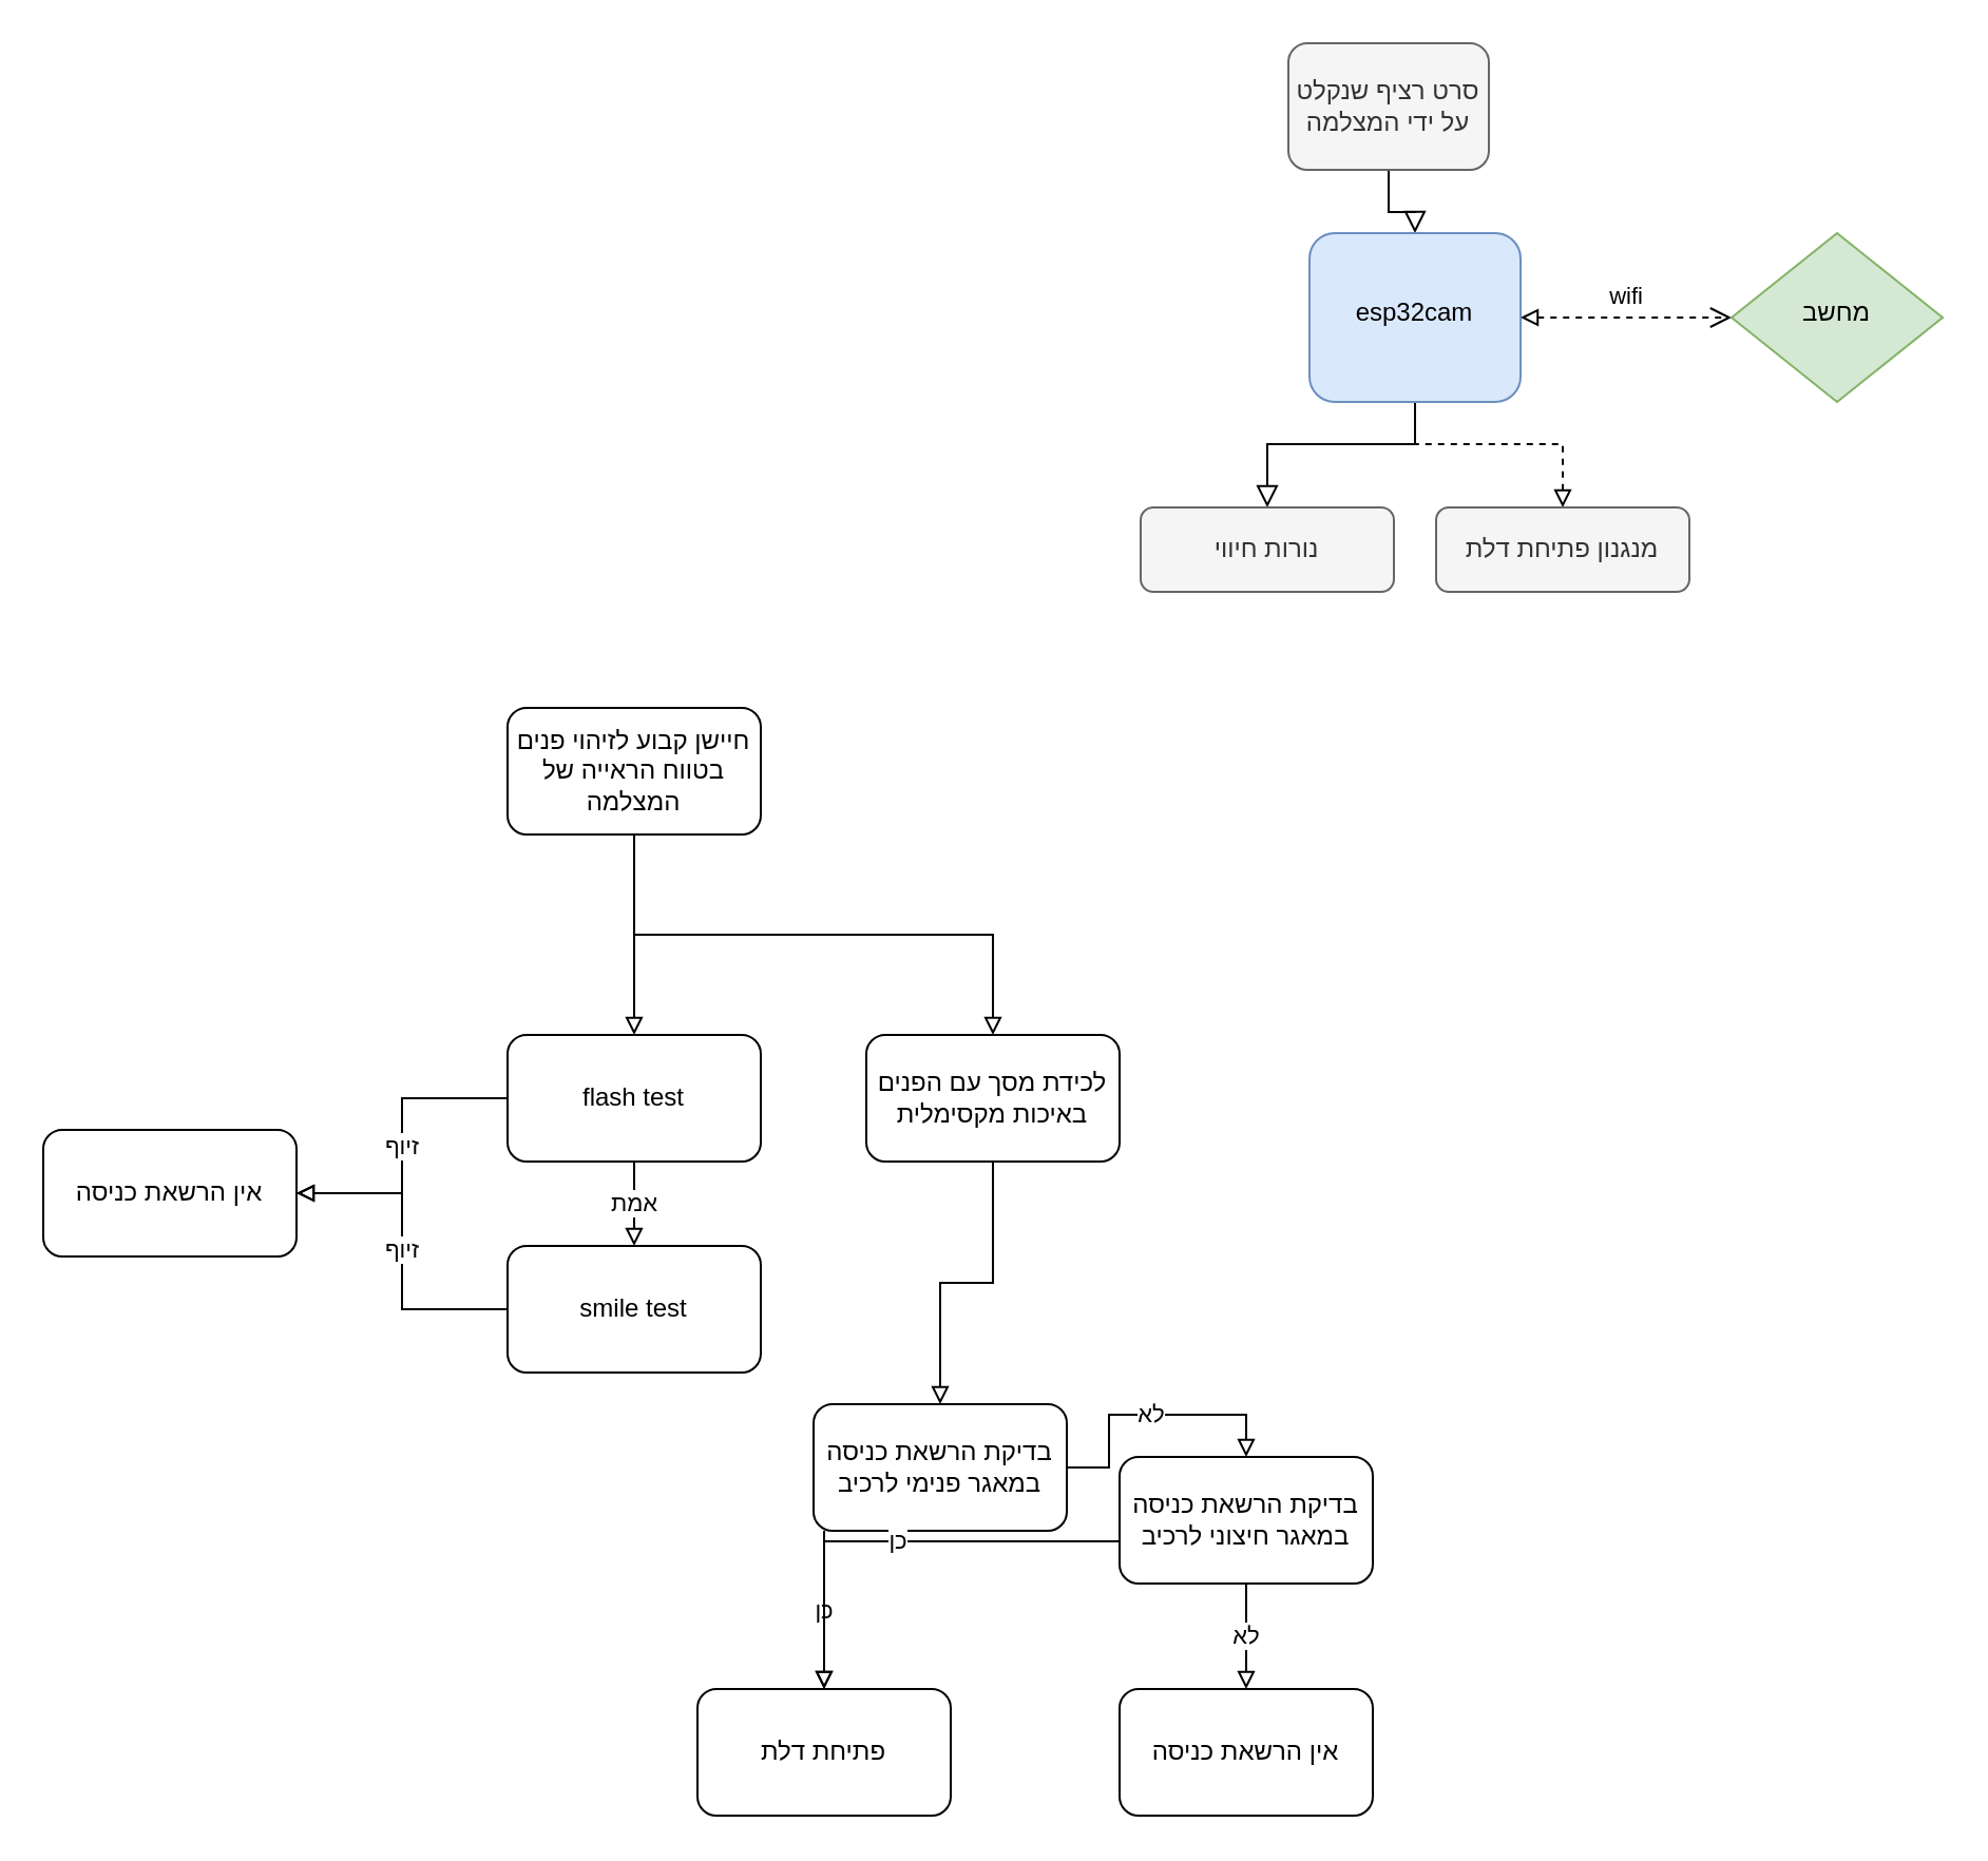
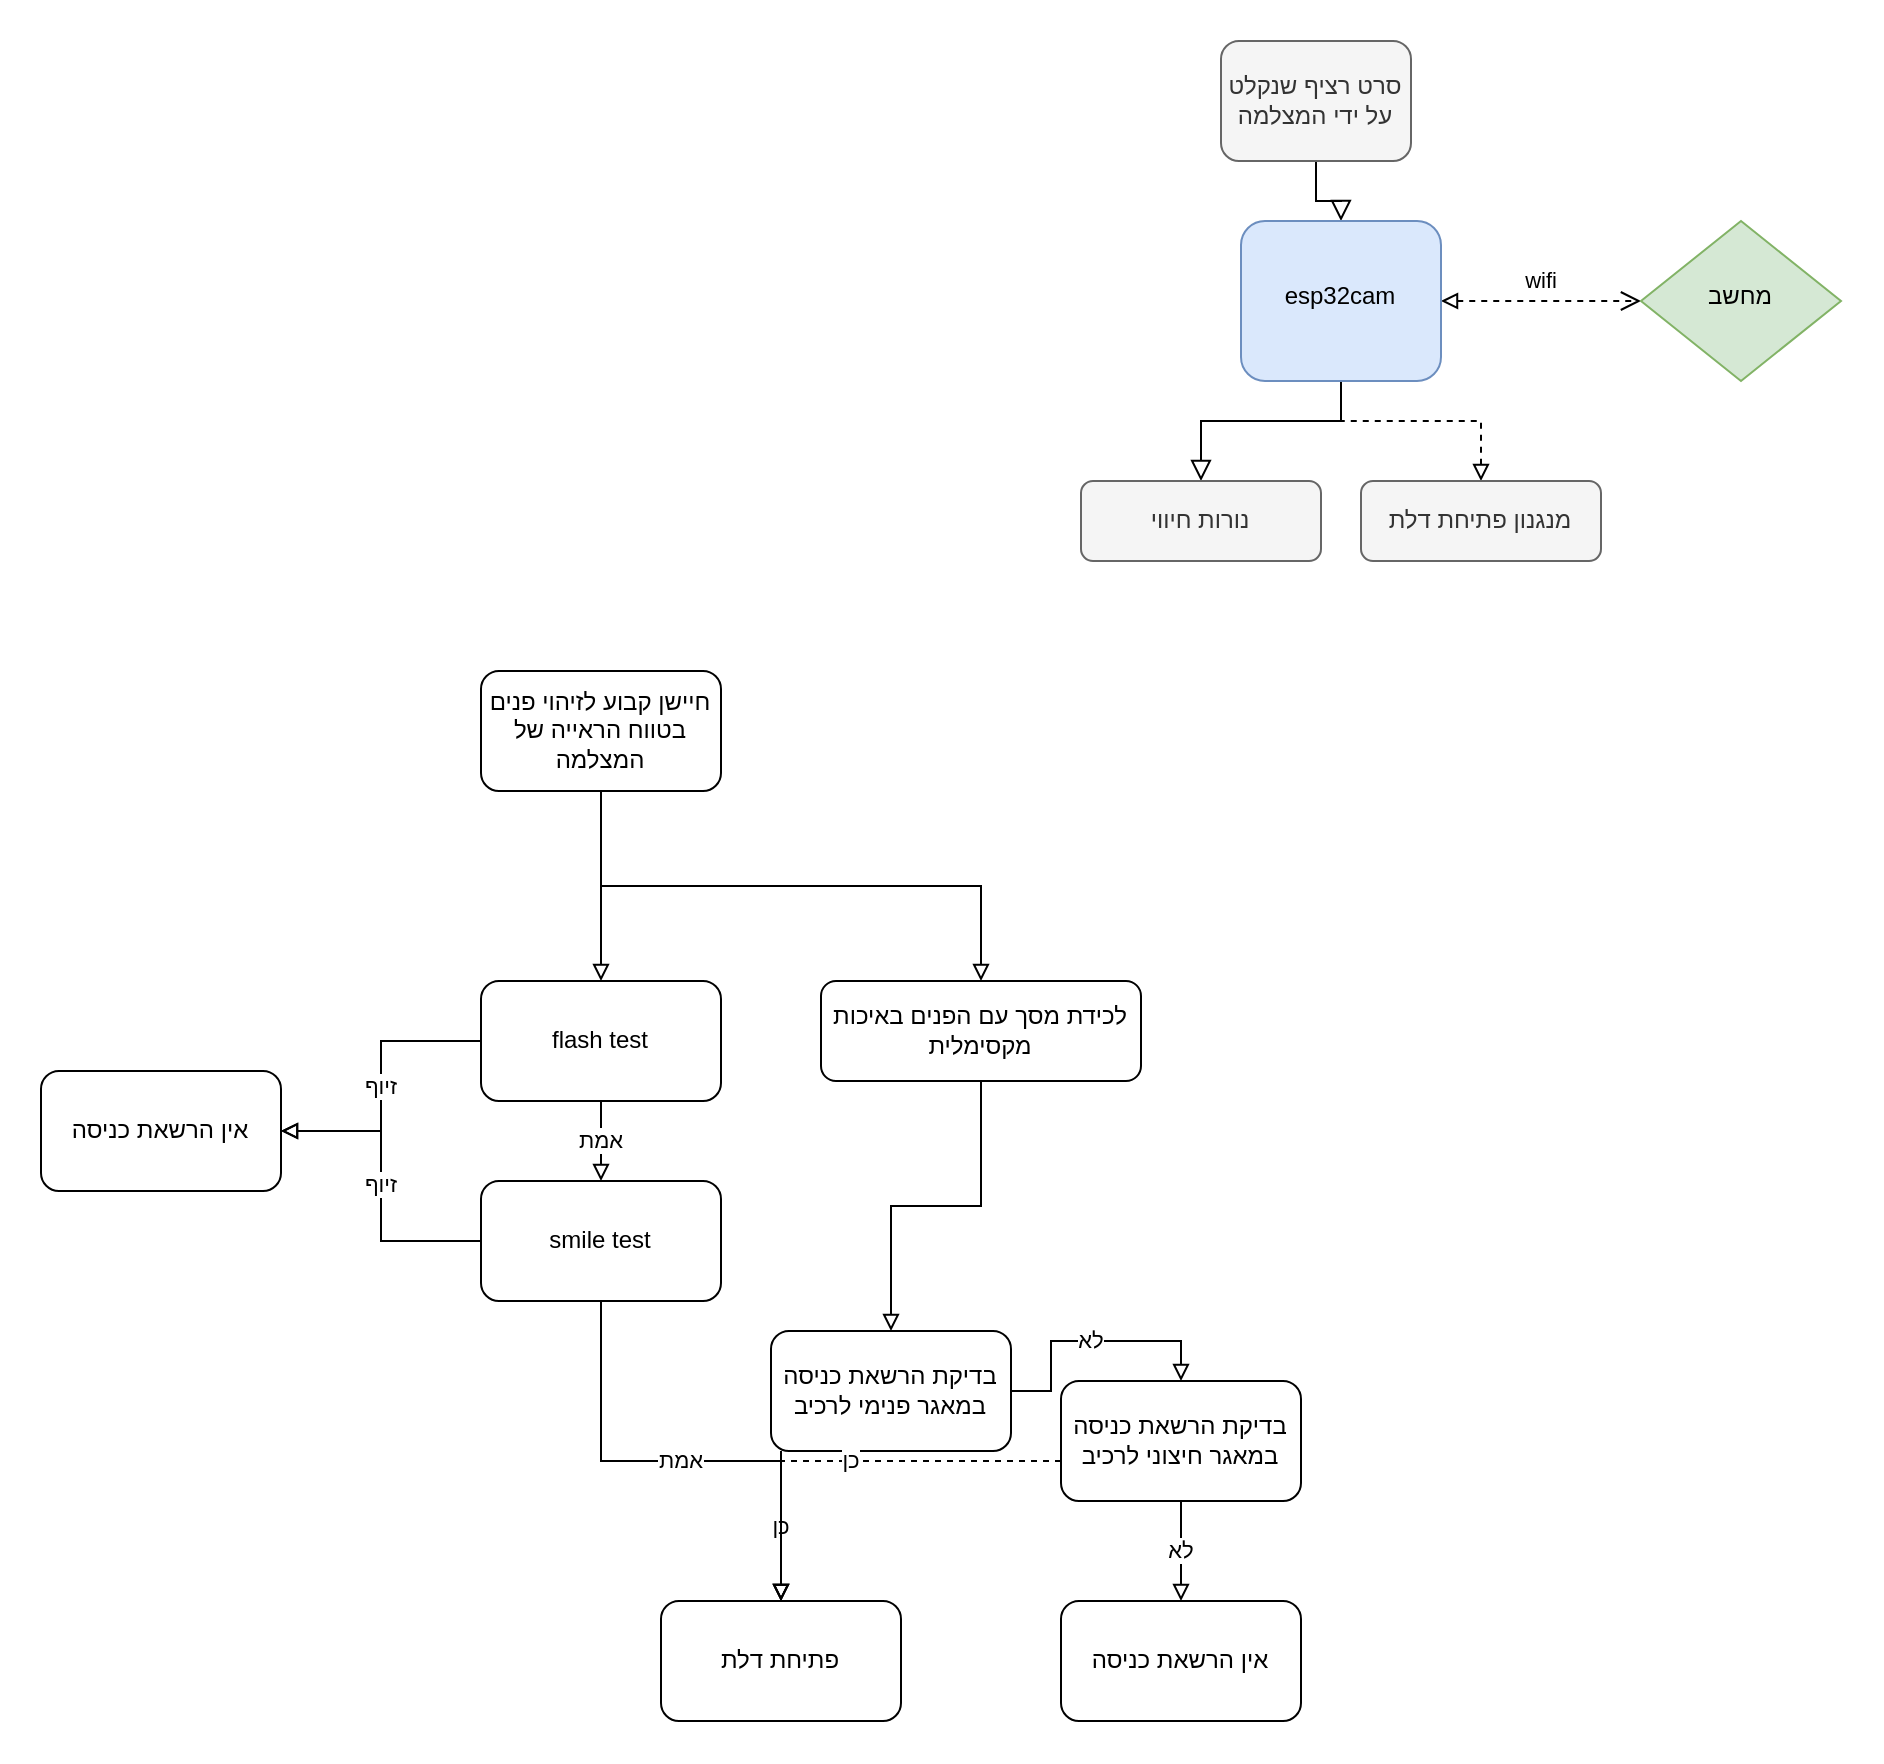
  <mxCell id="0" />
  <mxCell id="1" parent="0" />
  <mxCell id="2" value="" style="rounded=0;html=1;jettySize=auto;orthogonalLoop=1;fontSize=11;endArrow=block;endFill=0;endSize=8;strokeWidth=1;shadow=0;labelBackgroundColor=none;edgeStyle=orthogonalEdgeStyle;" parent="1" source="3" target="6" edge="1"><mxGeometry relative="1" as="geometry" /></mxCell>
  <mxCell id="3" value="סרט רציף שנקלט על ידי המצלמה" style="rounded=1;whiteSpace=wrap;html=1;fontSize=12;glass=0;strokeWidth=1;shadow=0;fillColor=#f5f5f5;fontColor=#333333;strokeColor=#666666;" parent="1" vertex="1"><mxGeometry x="610" y="20" width="95" height="60" as="geometry" /></mxCell>
  <mxCell id="4" value="" style="rounded=0;html=1;jettySize=auto;orthogonalLoop=1;fontSize=11;endArrow=block;endFill=0;endSize=8;strokeWidth=1;shadow=0;labelBackgroundColor=none;edgeStyle=orthogonalEdgeStyle;entryX=0.5;entryY=0;entryDx=0;entryDy=0;" parent="1" source="6" target="7" edge="1"><mxGeometry y="20" relative="1" as="geometry"><mxPoint as="offset" /><mxPoint x="600" y="230" as="targetPoint" /><Array as="points"><mxPoint x="670" y="210" /><mxPoint x="600" y="210" /></Array></mxGeometry></mxCell>
  <mxCell id="5" value="wifi" style="edgeStyle=orthogonalEdgeStyle;rounded=0;html=1;jettySize=auto;orthogonalLoop=1;fontSize=11;endArrow=open;endFill=0;endSize=8;strokeWidth=1;shadow=0;labelBackgroundColor=none;startArrow=block;startFill=0;entryX=0;entryY=0.5;entryDx=0;entryDy=0;dashed=1;" parent="1" source="6" target="8" edge="1"><mxGeometry y="10" relative="1" as="geometry"><mxPoint as="offset" /><mxPoint x="770" y="150" as="targetPoint" /></mxGeometry></mxCell>
  <mxCell id="6" value="esp32cam" style="whiteSpace=wrap;html=1;shadow=0;fontFamily=Helvetica;fontSize=12;align=center;strokeWidth=1;spacing=6;spacingTop=-4;fillColor=#dae8fc;strokeColor=#6c8ebf;rounded=1;" parent="1" vertex="1"><mxGeometry x="620" y="110" width="100" height="80" as="geometry" /></mxCell>
  <mxCell id="7" value="&lt;div&gt;נורות חיווי&lt;/div&gt;" style="rounded=1;whiteSpace=wrap;html=1;fontSize=12;glass=0;strokeWidth=1;shadow=0;fillColor=#f5f5f5;fontColor=#333333;strokeColor=#666666;" parent="1" vertex="1"><mxGeometry x="540" y="240" width="120" height="40" as="geometry" /></mxCell>
  <mxCell id="8" value="מחשב" style="rhombus;whiteSpace=wrap;html=1;shadow=0;fontFamily=Helvetica;fontSize=12;align=center;strokeWidth=1;spacing=6;spacingTop=-4;fillColor=#d5e8d4;strokeColor=#82b366;" vertex="1" parent="1"><mxGeometry x="820" y="110" width="100" height="80" as="geometry" /></mxCell>
  <mxCell id="9" style="edgeStyle=orthogonalEdgeStyle;rounded=0;orthogonalLoop=1;jettySize=auto;html=1;entryX=0.5;entryY=1;entryDx=0;entryDy=0;endArrow=none;endFill=0;startArrow=block;startFill=0;dashed=1;" edge="1" parent="1" source="10" target="6"><mxGeometry relative="1" as="geometry"><mxPoint x="670" y="210" as="targetPoint" /><Array as="points"><mxPoint x="740" y="210" /><mxPoint x="670" y="210" /></Array></mxGeometry></mxCell>
  <mxCell id="10" value="מנגנון פתיחת דלת" style="rounded=1;whiteSpace=wrap;html=1;fontSize=12;glass=0;strokeWidth=1;shadow=0;fillColor=#f5f5f5;fontColor=#333333;strokeColor=#666666;" vertex="1" parent="1"><mxGeometry x="680" y="240" width="120" height="40" as="geometry" /></mxCell>
  <mxCell id="11" style="edgeStyle=orthogonalEdgeStyle;rounded=0;orthogonalLoop=1;jettySize=auto;html=1;exitX=0.5;exitY=1;exitDx=0;exitDy=0;startArrow=none;startFill=0;endArrow=block;endFill=0;" edge="1" parent="1" source="13" target="18"><mxGeometry relative="1" as="geometry" /></mxCell>
  <mxCell id="12" style="edgeStyle=orthogonalEdgeStyle;rounded=0;orthogonalLoop=1;jettySize=auto;html=1;exitX=0.5;exitY=1;exitDx=0;exitDy=0;entryX=0.5;entryY=0;entryDx=0;entryDy=0;startArrow=none;startFill=0;endArrow=block;endFill=0;" edge="1" parent="1" source="13" target="15"><mxGeometry relative="1" as="geometry" /></mxCell>
  <mxCell id="13" value="חיישן קבוע לזיהוי פנים בטווח הראייה של המצלמה" style="rounded=1;whiteSpace=wrap;html=1;" vertex="1" parent="1"><mxGeometry x="240" y="335" width="120" height="60" as="geometry" /></mxCell>
  <mxCell id="14" style="edgeStyle=orthogonalEdgeStyle;rounded=0;orthogonalLoop=1;jettySize=auto;html=1;entryX=0.5;entryY=0;entryDx=0;entryDy=0;startArrow=none;startFill=0;endArrow=block;endFill=0;" edge="1" parent="1" source="15" target="21"><mxGeometry relative="1" as="geometry" /></mxCell>
- <mxCell id="15" value="לכידת מסך עם הפנים באיכות מקסימלית" style="rounded=1;whiteSpace=wrap;html=1;" vertex="1" parent="1"><mxGeometry x="410" y="490" width="120" height="60" as="geometry" /></mxCell>
+ <mxCell id="15" value="לכידת מסך עם הפנים באיכות מקסימלית" style="rounded=1;whiteSpace=wrap;html=1;" vertex="1" parent="1"><mxGeometry x="410" y="490" width="160" height="50" as="geometry" /></mxCell>
  <mxCell id="16" value="אמת" style="edgeStyle=orthogonalEdgeStyle;rounded=0;orthogonalLoop=1;jettySize=auto;html=1;startArrow=none;startFill=0;endArrow=block;endFill=0;" edge="1" parent="1" source="18" target="24"><mxGeometry relative="1" as="geometry" /></mxCell>
  <mxCell id="17" value="זיוף" style="edgeStyle=orthogonalEdgeStyle;rounded=0;orthogonalLoop=1;jettySize=auto;html=1;entryX=1;entryY=0.5;entryDx=0;entryDy=0;startArrow=none;startFill=0;endArrow=block;endFill=0;" edge="1" parent="1" source="18" target="30"><mxGeometry relative="1" as="geometry" /></mxCell>
  <mxCell id="18" value="flash test" style="rounded=1;whiteSpace=wrap;html=1;" vertex="1" parent="1"><mxGeometry x="240" y="490" width="120" height="60" as="geometry" /></mxCell>
  <mxCell id="19" value="כן" style="edgeStyle=orthogonalEdgeStyle;rounded=0;orthogonalLoop=1;jettySize=auto;html=1;startArrow=none;startFill=0;endArrow=block;endFill=0;" edge="1" parent="1" source="21"><mxGeometry relative="1" as="geometry"><mxPoint x="390" y="800" as="targetPoint" /><Array as="points"><mxPoint x="470" y="670" /><mxPoint x="390" y="670" /></Array></mxGeometry></mxCell>
  <mxCell id="20" value="לא" style="edgeStyle=orthogonalEdgeStyle;rounded=0;orthogonalLoop=1;jettySize=auto;html=1;entryX=0.5;entryY=0;entryDx=0;entryDy=0;startArrow=none;startFill=0;endArrow=block;endFill=0;" edge="1" parent="1" source="21" target="28"><mxGeometry relative="1" as="geometry" /></mxCell>
  <mxCell id="21" value="בדיקת הרשאת כניסה במאגר פנימי לרכיב" style="rounded=1;whiteSpace=wrap;html=1;" vertex="1" parent="1"><mxGeometry x="385" y="665" width="120" height="60" as="geometry" /></mxCell>
  <mxCell id="22" value="זיוף" style="edgeStyle=orthogonalEdgeStyle;rounded=0;orthogonalLoop=1;jettySize=auto;html=1;exitX=0;exitY=0.5;exitDx=0;exitDy=0;entryX=1;entryY=0.5;entryDx=0;entryDy=0;startArrow=none;startFill=0;endArrow=block;endFill=0;" edge="1" parent="1" source="24" target="30"><mxGeometry relative="1" as="geometry" /></mxCell>
+ <mxCell id="23" value="אמת" style="edgeStyle=orthogonalEdgeStyle;rounded=0;orthogonalLoop=1;jettySize=auto;html=1;entryX=0.5;entryY=0;entryDx=0;entryDy=0;startArrow=none;startFill=0;endArrow=block;endFill=0;" edge="1" parent="1" source="24" target="25"><mxGeometry relative="1" as="geometry"><Array as="points"><mxPoint x="300" y="730" /><mxPoint x="390" y="730" /></Array></mxGeometry></mxCell>
  <mxCell id="24" value="smile test" style="rounded=1;whiteSpace=wrap;html=1;" vertex="1" parent="1"><mxGeometry x="240" y="590" width="120" height="60" as="geometry" /></mxCell>
  <mxCell id="25" value="פתיחת דלת" style="rounded=1;whiteSpace=wrap;html=1;" vertex="1" parent="1"><mxGeometry x="330" y="800" width="120" height="60" as="geometry" /></mxCell>
  <mxCell id="26" value="לא" style="edgeStyle=orthogonalEdgeStyle;rounded=0;orthogonalLoop=1;jettySize=auto;html=1;startArrow=none;startFill=0;endArrow=block;endFill=0;" edge="1" parent="1" source="28" target="29"><mxGeometry relative="1" as="geometry" /></mxCell>
- <mxCell id="27" value="כן" style="edgeStyle=orthogonalEdgeStyle;rounded=0;orthogonalLoop=1;jettySize=auto;html=1;startArrow=none;startFill=0;endArrow=block;endFill=0;" edge="1" parent="1" source="28" target="25"><mxGeometry relative="1" as="geometry"><Array as="points"><mxPoint x="390" y="730" /></Array></mxGeometry></mxCell>
+ <mxCell id="27" value="כן" style="edgeStyle=orthogonalEdgeStyle;rounded=0;orthogonalLoop=1;jettySize=auto;html=1;startArrow=none;startFill=0;endArrow=block;endFill=0;dashed=1;" edge="1" parent="1" source="28" target="25"><mxGeometry relative="1" as="geometry"><Array as="points"><mxPoint x="390" y="730" /></Array></mxGeometry></mxCell>
  <mxCell id="28" value="בדיקת הרשאת כניסה במאגר חיצוני לרכיב" style="rounded=1;whiteSpace=wrap;html=1;" vertex="1" parent="1"><mxGeometry x="530" y="690" width="120" height="60" as="geometry" /></mxCell>
  <mxCell id="29" value="אין הרשאת כניסה" style="rounded=1;whiteSpace=wrap;html=1;" vertex="1" parent="1"><mxGeometry x="530" y="800" width="120" height="60" as="geometry" /></mxCell>
  <mxCell id="30" value="אין הרשאת כניסה" style="rounded=1;whiteSpace=wrap;html=1;" vertex="1" parent="1"><mxGeometry x="20" y="535" width="120" height="60" as="geometry" /></mxCell>
